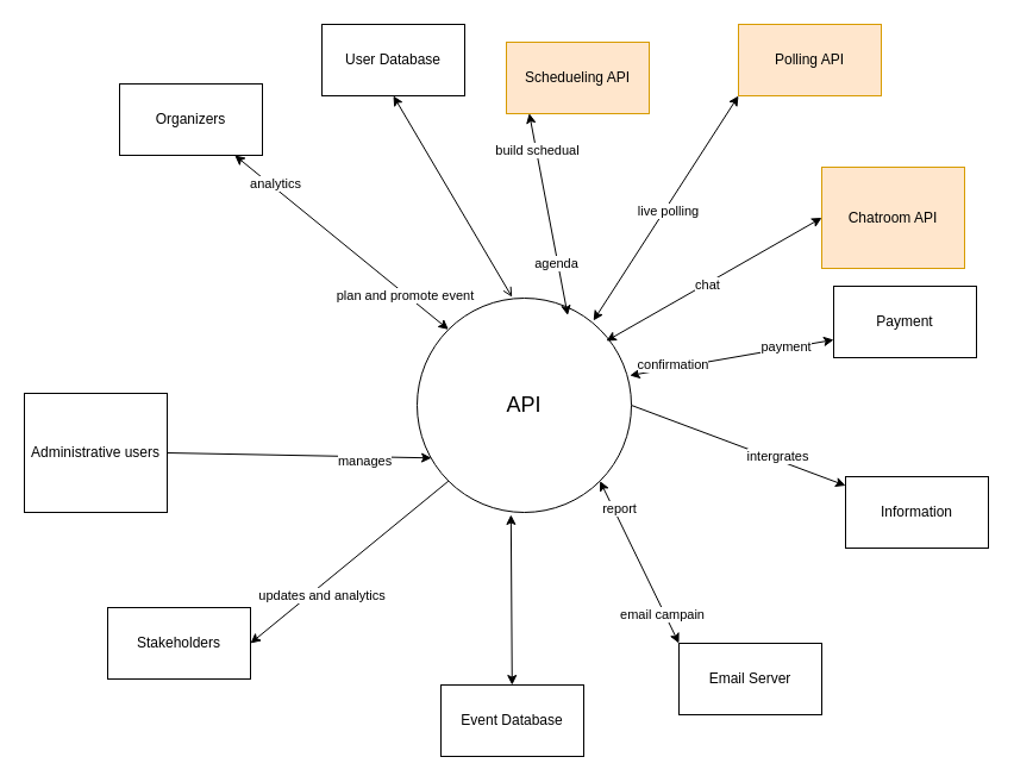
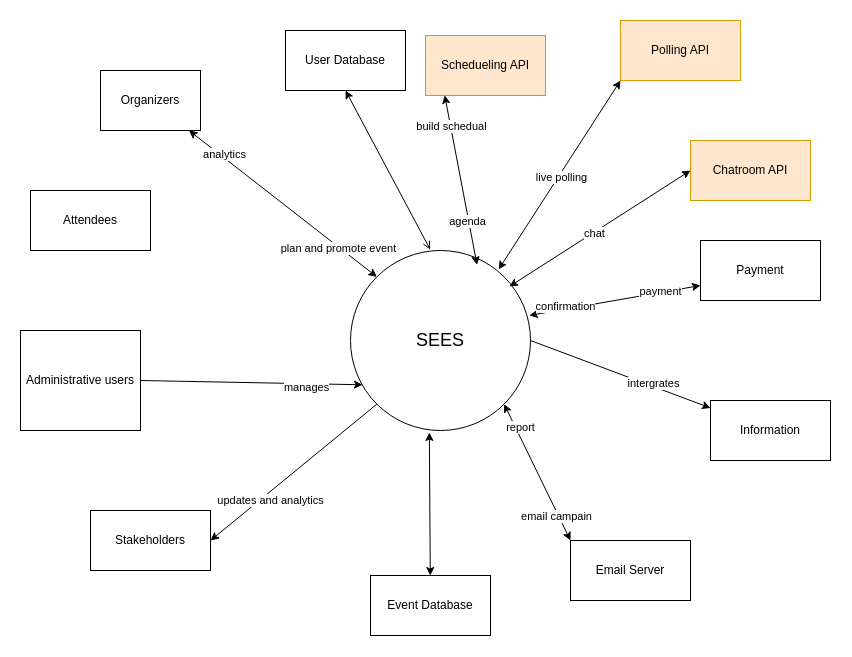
  <mxCell id="0" />
  <mxCell id="1" parent="0" />
  <mxCell id="2" style="rounded=0;orthogonalLoop=1;jettySize=auto;html=1;exitX=1;exitY=0.5;exitDx=0;exitDy=0;" edge="1" parent="1" source="10" target="22"><mxGeometry relative="1" as="geometry" /></mxCell>
  <mxCell id="3" value="intergrates" style="edgeLabel;html=1;align=center;verticalAlign=middle;resizable=0;points=[];" vertex="1" connectable="0" parent="2"><mxGeometry x="0.354" y="3" relative="1" as="geometry"><mxPoint as="offset" /></mxGeometry></mxCell>
  <mxCell id="4" style="rounded=0;orthogonalLoop=1;jettySize=auto;html=1;exitX=0.993;exitY=0.361;exitDx=0;exitDy=0;entryX=0;entryY=0.75;entryDx=0;entryDy=0;startArrow=classic;startFill=1;exitPerimeter=0;" edge="1" parent="1" source="10" target="24"><mxGeometry relative="1" as="geometry" /></mxCell>
  <mxCell id="5" value="confirmation" style="edgeLabel;html=1;align=center;verticalAlign=middle;resizable=0;points=[];" vertex="1" connectable="0" parent="4"><mxGeometry x="-0.579" y="3" relative="1" as="geometry"><mxPoint as="offset" /></mxGeometry></mxCell>
  <mxCell id="6" value="payment" style="edgeLabel;html=1;align=center;verticalAlign=middle;resizable=0;points=[];" vertex="1" connectable="0" parent="4"><mxGeometry x="0.535" y="2" relative="1" as="geometry"><mxPoint as="offset" /></mxGeometry></mxCell>
  <mxCell id="7" style="rounded=0;orthogonalLoop=1;jettySize=auto;html=1;exitX=1;exitY=1;exitDx=0;exitDy=0;entryX=0;entryY=0;entryDx=0;entryDy=0;startArrow=classic;startFill=1;" edge="1" parent="1" source="10" target="23"><mxGeometry relative="1" as="geometry" /></mxCell>
  <mxCell id="8" value="email campain" style="edgeLabel;html=1;align=center;verticalAlign=middle;resizable=0;points=[];" vertex="1" connectable="0" parent="7"><mxGeometry x="0.617" y="-2" relative="1" as="geometry"><mxPoint as="offset" /></mxGeometry></mxCell>
  <mxCell id="9" value="report" style="edgeLabel;html=1;align=center;verticalAlign=middle;resizable=0;points=[];" vertex="1" connectable="0" parent="7"><mxGeometry x="-0.627" y="5" relative="1" as="geometry"><mxPoint x="-1" as="offset" /></mxGeometry></mxCell>
- <mxCell id="10" value="&lt;font style=&quot;font-size: 18px;&quot;&gt;API&lt;/font&gt;" style="ellipse;whiteSpace=wrap;html=1;aspect=fixed;" vertex="1" parent="1"><mxGeometry x="350" y="250" width="180" height="180" as="geometry" /></mxCell>
+ <mxCell id="10" value="&lt;font style=&quot;font-size: 18px;&quot;&gt;SEES&lt;/font&gt;" style="ellipse;whiteSpace=wrap;html=1;aspect=fixed;" vertex="1" parent="1"><mxGeometry x="350" y="250" width="180" height="180" as="geometry" /></mxCell>
  <mxCell id="11" style="rounded=0;orthogonalLoop=1;jettySize=auto;html=1;entryX=0;entryY=0;entryDx=0;entryDy=0;startArrow=classic;startFill=1;" edge="1" parent="1" source="14" target="10"><mxGeometry relative="1" as="geometry" /></mxCell>
  <mxCell id="12" value="plan and promote event" style="edgeLabel;html=1;align=center;verticalAlign=middle;resizable=0;points=[];" vertex="1" connectable="0" parent="11"><mxGeometry x="0.593" y="-1" relative="1" as="geometry"><mxPoint as="offset" /></mxGeometry></mxCell>
  <mxCell id="13" value="analytics" style="edgeLabel;html=1;align=center;verticalAlign=middle;resizable=0;points=[];" vertex="1" connectable="0" parent="11"><mxGeometry x="-0.647" y="3" relative="1" as="geometry"><mxPoint as="offset" /></mxGeometry></mxCell>
- <mxCell id="14" value="Organizers" style="rounded=0;whiteSpace=wrap;html=1;" vertex="1" parent="1"><mxGeometry x="100" y="70" width="120" height="60" as="geometry" /></mxCell>
- <mxCell id="15" value="User Database" style="rounded=0;whiteSpace=wrap;html=1;" vertex="1" parent="1"><mxGeometry x="270" y="20" width="120" height="60" as="geometry" /></mxCell>
+ <mxCell id="14" value="Organizers" style="rounded=0;whiteSpace=wrap;html=1;" vertex="1" parent="1"><mxGeometry x="100" y="70" width="100" height="60" as="geometry" /></mxCell>
+ <mxCell id="15" value="User Database" style="rounded=0;whiteSpace=wrap;html=1;" vertex="1" parent="1"><mxGeometry x="285" y="30" width="120" height="60" as="geometry" /></mxCell>
+ <mxCell id="16" value="Attendees" style="rounded=0;whiteSpace=wrap;html=1;" vertex="1" parent="1"><mxGeometry x="30" y="190" width="120" height="60" as="geometry" /></mxCell>
  <mxCell id="17" value="Administrative users" style="rounded=0;whiteSpace=wrap;html=1;" vertex="1" parent="1"><mxGeometry x="20" y="330" width="120" height="100" as="geometry" /></mxCell>
  <mxCell id="18" style="rounded=0;orthogonalLoop=1;jettySize=auto;html=1;exitX=1;exitY=0.5;exitDx=0;exitDy=0;entryX=0;entryY=1;entryDx=0;entryDy=0;startArrow=classic;startFill=1;endArrow=none;endFill=0;" edge="1" parent="1" source="20" target="10"><mxGeometry relative="1" as="geometry" /></mxCell>
  <mxCell id="19" value="updates and analytics" style="edgeLabel;html=1;align=center;verticalAlign=middle;resizable=0;points=[];" vertex="1" connectable="0" parent="18"><mxGeometry x="-0.737" y="-2" relative="1" as="geometry"><mxPoint x="37" y="-24" as="offset" /></mxGeometry></mxCell>
  <mxCell id="20" value="Stakeholders" style="rounded=0;whiteSpace=wrap;html=1;" vertex="1" parent="1"><mxGeometry x="90" y="510" width="120" height="60" as="geometry" /></mxCell>
  <mxCell id="21" value="Schedueling API" style="rounded=0;whiteSpace=wrap;html=1;fillColor=#ffe6cc;strokeColor=#d79b00;" vertex="1" parent="1"><mxGeometry x="425" y="35" width="120" height="60" as="geometry" /></mxCell>
  <mxCell id="22" value="Information" style="rounded=0;whiteSpace=wrap;html=1;" vertex="1" parent="1"><mxGeometry x="710" y="400" width="120" height="60" as="geometry" /></mxCell>
  <mxCell id="23" value="Email Server" style="rounded=0;whiteSpace=wrap;html=1;" vertex="1" parent="1"><mxGeometry x="570" y="540" width="120" height="60" as="geometry" /></mxCell>
  <mxCell id="24" value="Payment" style="rounded=0;whiteSpace=wrap;html=1;" vertex="1" parent="1"><mxGeometry x="700" y="240" width="120" height="60" as="geometry" /></mxCell>
  <mxCell id="25" value="Event Database" style="rounded=0;whiteSpace=wrap;html=1;" vertex="1" parent="1"><mxGeometry x="370" y="575" width="120" height="60" as="geometry" /></mxCell>
  <mxCell id="26" style="rounded=0;orthogonalLoop=1;jettySize=auto;html=1;exitX=1;exitY=0.5;exitDx=0;exitDy=0;entryX=0.067;entryY=0.746;entryDx=0;entryDy=0;entryPerimeter=0;" edge="1" parent="1" source="17" target="10"><mxGeometry relative="1" as="geometry" /></mxCell>
  <mxCell id="27" value="manages" style="edgeLabel;html=1;align=center;verticalAlign=middle;resizable=0;points=[];" vertex="1" connectable="0" parent="26"><mxGeometry x="0.492" y="-3" relative="1" as="geometry"><mxPoint as="offset" /></mxGeometry></mxCell>
  <mxCell id="28" style="rounded=0;orthogonalLoop=1;jettySize=auto;html=1;entryX=0.438;entryY=1.011;entryDx=0;entryDy=0;entryPerimeter=0;startArrow=classic;startFill=1;" edge="1" parent="1" source="25" target="10"><mxGeometry relative="1" as="geometry" /></mxCell>
  <mxCell id="29" style="rounded=0;orthogonalLoop=1;jettySize=auto;html=1;exitX=0.5;exitY=1;exitDx=0;exitDy=0;entryX=0.443;entryY=-0.005;entryDx=0;entryDy=0;entryPerimeter=0;startArrow=classic;startFill=1;endArrow=open;" edge="1" parent="1" source="15" target="10"><mxGeometry relative="1" as="geometry" /></mxCell>
  <mxCell id="30" style="rounded=0;orthogonalLoop=1;jettySize=auto;html=1;exitX=0.16;exitY=0.996;exitDx=0;exitDy=0;entryX=0.703;entryY=0.08;entryDx=0;entryDy=0;entryPerimeter=0;startArrow=classic;startFill=1;exitPerimeter=0;" edge="1" parent="1" source="21" target="10"><mxGeometry relative="1" as="geometry" /></mxCell>
  <mxCell id="31" value="build schedual" style="edgeLabel;html=1;align=center;verticalAlign=middle;resizable=0;points=[];" vertex="1" connectable="0" parent="30"><mxGeometry x="-0.632" relative="1" as="geometry"><mxPoint y="-1" as="offset" /></mxGeometry></mxCell>
  <mxCell id="32" value="agenda" style="edgeLabel;html=1;align=center;verticalAlign=middle;resizable=0;points=[];" vertex="1" connectable="0" parent="30"><mxGeometry x="0.479" y="-2" relative="1" as="geometry"><mxPoint as="offset" /></mxGeometry></mxCell>
- <mxCell id="33" value="Chatroom API" style="rounded=0;whiteSpace=wrap;html=1;fillColor=#ffe6cc;strokeColor=#d79b00;" vertex="1" parent="1"><mxGeometry x="690" y="140" width="120" height="85" as="geometry" /></mxCell>
+ <mxCell id="33" value="Chatroom API" style="rounded=0;whiteSpace=wrap;html=1;fillColor=#ffe6cc;strokeColor=#d79b00;" vertex="1" parent="1"><mxGeometry x="690" y="140" width="120" height="60" as="geometry" /></mxCell>
  <mxCell id="34" style="rounded=0;orthogonalLoop=1;jettySize=auto;html=1;exitX=0;exitY=0.5;exitDx=0;exitDy=0;entryX=0.883;entryY=0.2;entryDx=0;entryDy=0;entryPerimeter=0;startArrow=classic;startFill=1;" edge="1" parent="1" source="33" target="10"><mxGeometry relative="1" as="geometry" /></mxCell>
  <mxCell id="35" value="chat" style="edgeLabel;html=1;align=center;verticalAlign=middle;resizable=0;points=[];" vertex="1" connectable="0" parent="34"><mxGeometry x="0.072" y="1" relative="1" as="geometry"><mxPoint as="offset" /></mxGeometry></mxCell>
  <mxCell id="36" value="Polling API" style="rounded=0;whiteSpace=wrap;html=1;fillColor=#ffe6cc;strokeColor=#d79b00;" vertex="1" parent="1"><mxGeometry x="620" y="20" width="120" height="60" as="geometry" /></mxCell>
  <mxCell id="37" style="rounded=0;orthogonalLoop=1;jettySize=auto;html=1;exitX=0;exitY=1;exitDx=0;exitDy=0;entryX=0.823;entryY=0.105;entryDx=0;entryDy=0;entryPerimeter=0;startArrow=classic;startFill=1;" edge="1" parent="1" source="36" target="10"><mxGeometry relative="1" as="geometry" /></mxCell>
  <mxCell id="38" value="live polling" style="edgeLabel;html=1;align=center;verticalAlign=middle;resizable=0;points=[];" vertex="1" connectable="0" parent="37"><mxGeometry x="0.003" y="2" relative="1" as="geometry"><mxPoint as="offset" /></mxGeometry></mxCell>
